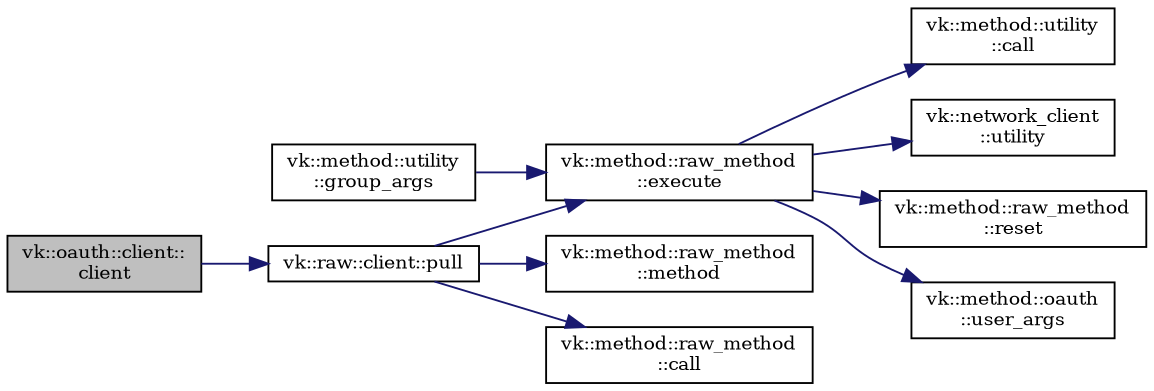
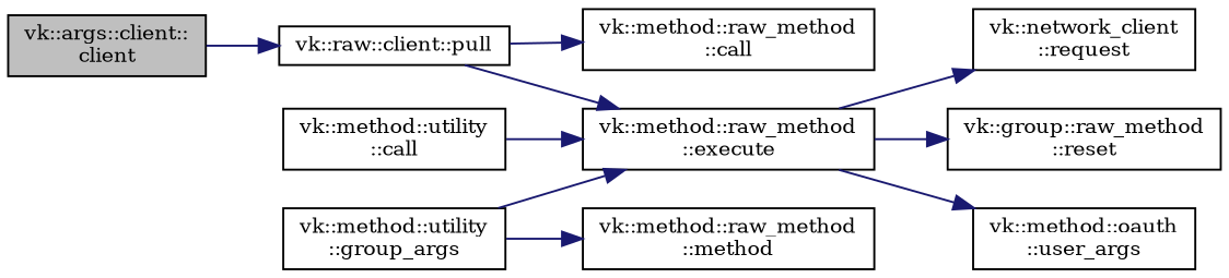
  digraph {
    fontname="DejaVu Serif"
    rankdir=LR
    node [color=black fillcolor=white fontname="DejaVu Serif" fontsize=10 shape=record style=filled]
    edge [color=midnightblue fontname="DejaVu Serif" fontsize=10 labelfontname=Helvetica labelfontsize=10 style=solid]
-   n1 [fillcolor=grey75 fontcolor=black height=0.2 label="vk::oauth::client::\lclient" width=0.4]
+   n1 [fillcolor=grey75 fontcolor=black height=0.2 label="vk::args::client::\lclient" width=0.4]
    n2 [height=0.2 label="vk::raw::client::pull" width=0.4]
    n3 [height=0.2 label="vk::method::raw_method\l::execute" width=0.4]
    n4 [height=0.2 label="vk::method::raw_method\l::method" width=0.4]
    n5 [height=0.2 label="vk::method::raw_method\l::call" width=0.4]
    n6 [height=0.2 label="vk::method::utility\l::call" width=0.4]
-   n7 [height=0.2 label="vk::network_client\l::utility" width=0.4]
-   n8 [height=0.2 label="vk::method::raw_method\l::reset" width=0.4]
+   n7 [height=0.2 label="vk::network_client\l::request" width=0.4]
+   n8 [height=0.2 label="vk::group::raw_method\l::reset" width=0.4]
    n9 [height=0.2 label="vk::method::oauth\l::user_args" width=0.4]
    n10 [height=0.2 label="vk::method::utility\l::group_args" width=0.4]
    n1 -> n2
    n2 -> n3
-   n2 -> n4
+   n10 -> n4
    n2 -> n5
-   n3 -> n6
+   n6 -> n3
    n3 -> n7
    n3 -> n8
    n3 -> n9
    n10 -> n3
  }
